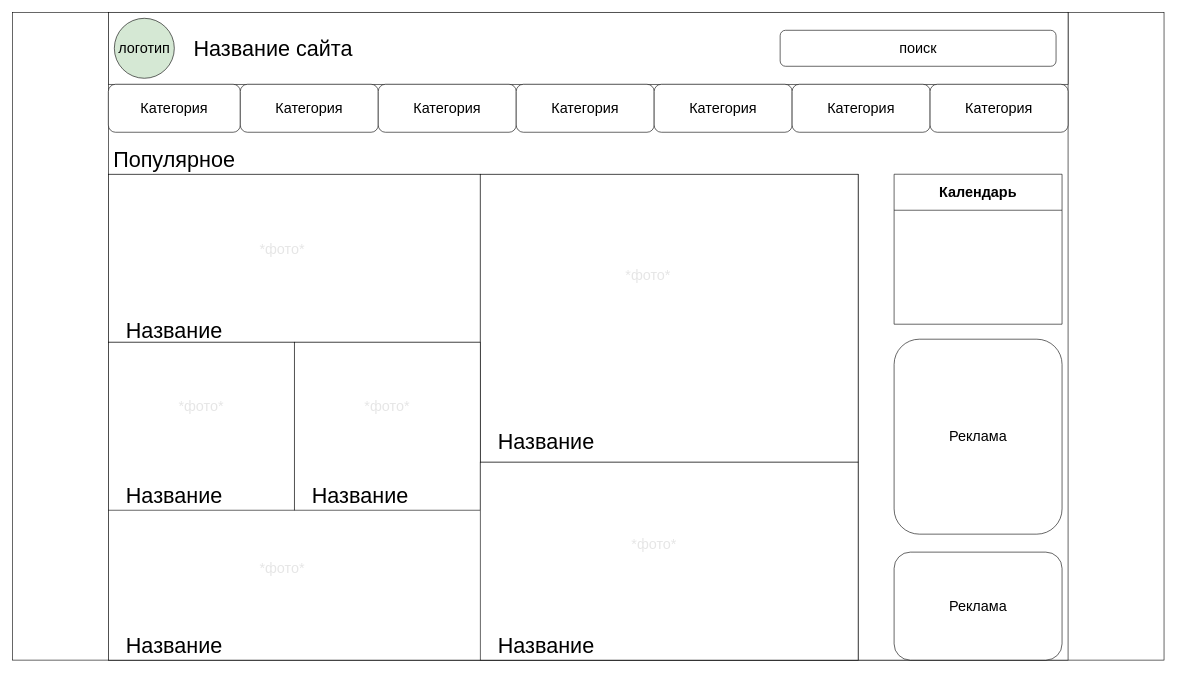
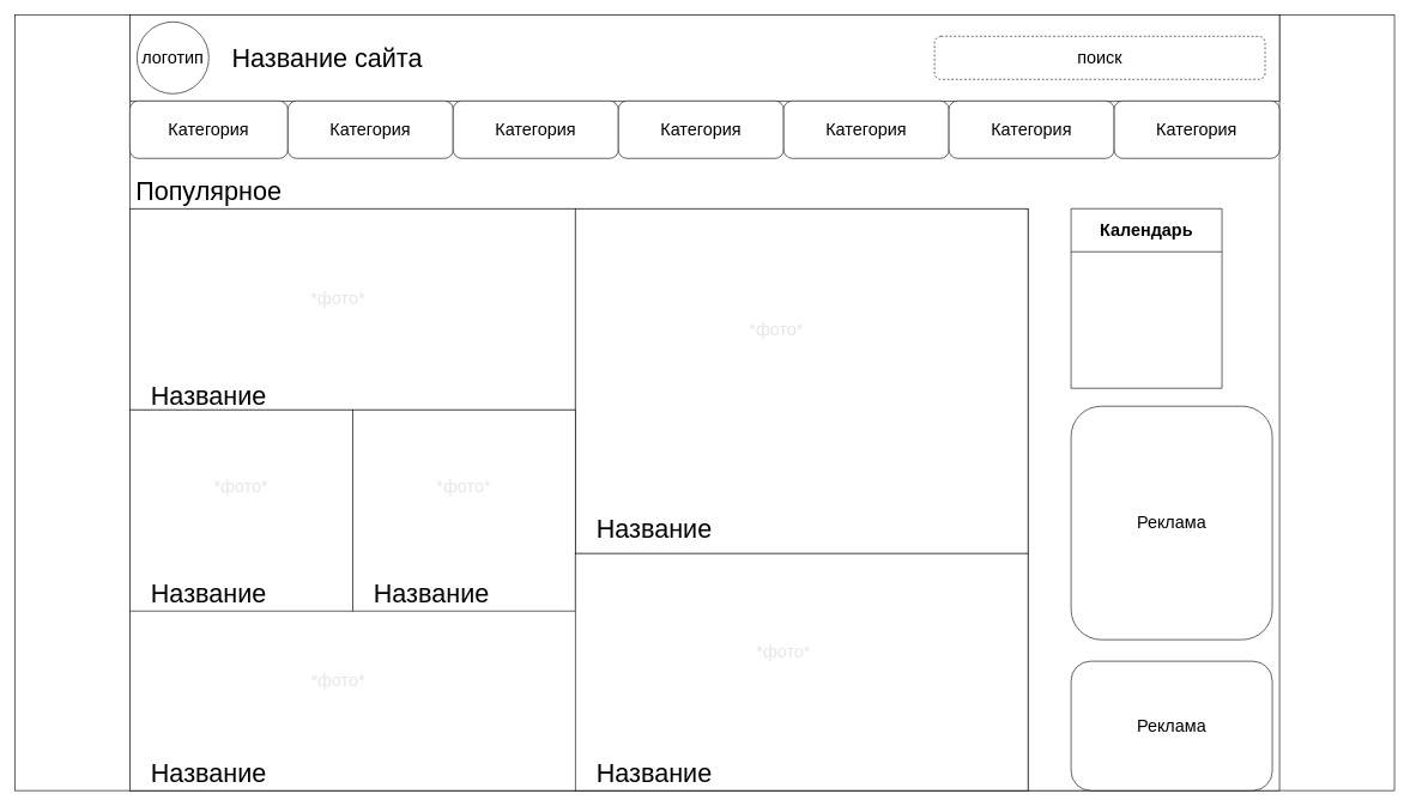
  <mxCell id="0" />
  <mxCell id="1" parent="0" />
  <mxCell id="2" value="" style="rounded=0;whiteSpace=wrap;html=1;" vertex="1" parent="1"><mxGeometry x="20" y="20" width="1920" height="1080" as="geometry" /></mxCell>
  <mxCell id="3" value="" style="rounded=0;whiteSpace=wrap;html=1;" vertex="1" parent="1"><mxGeometry y="20" width="1600" height="1080" as="geometry" x="180" /></mxCell>
  <mxCell id="4" value="" style="rounded=0;whiteSpace=wrap;html=1;" vertex="1" parent="1"><mxGeometry y="20" width="1600" height="120" as="geometry" x="180" /></mxCell>
- <mxCell id="5" value="&lt;font style=&quot;font-size: 24px;&quot;&gt;логотип&lt;/font&gt;" style="ellipse;whiteSpace=wrap;html=1;aspect=fixed;fillColor=#d5e8d4;" vertex="1" parent="1"><mxGeometry x="190" y="30" width="100" height="100" as="geometry" /></mxCell>
+ <mxCell id="5" value="&lt;font style=&quot;font-size: 24px;&quot;&gt;логотип&lt;/font&gt;" style="ellipse;whiteSpace=wrap;html=1;aspect=fixed;" vertex="1" parent="1"><mxGeometry x="190" y="30" width="100" height="100" as="geometry" /></mxCell>
  <mxCell id="6" value="&lt;font style=&quot;font-size: 36px;&quot;&gt;Название сайта&lt;/font&gt;" style="text;html=1;align=center;verticalAlign=middle;whiteSpace=wrap;rounded=0;" vertex="1" parent="1"><mxGeometry x="310" y="65" width="290" height="30" as="geometry" /></mxCell>
- <mxCell id="7" value="&lt;font style=&quot;font-size: 24px;&quot;&gt;поиск&lt;/font&gt;" style="rounded=1;whiteSpace=wrap;html=1;" vertex="1" parent="1"><mxGeometry x="1300" y="50" width="460" height="60" as="geometry" /></mxCell>
+ <mxCell id="7" value="&lt;font style=&quot;font-size: 24px;&quot;&gt;поиск&lt;/font&gt;" style="rounded=1;whiteSpace=wrap;html=1;dashed=1;" vertex="1" parent="1"><mxGeometry x="1300" y="50" width="460" height="60" as="geometry" /></mxCell>
  <mxCell id="8" value="&lt;font style=&quot;font-size: 24px;&quot;&gt;Категория&lt;/font&gt;" style="rounded=1;whiteSpace=wrap;html=1;" vertex="1" parent="1"><mxGeometry y="140" width="220" height="80" as="geometry" x="180" /></mxCell>
  <mxCell id="9" value="&lt;span style=&quot;font-size: 24px;&quot;&gt;Категория&lt;/span&gt;" style="rounded=1;whiteSpace=wrap;html=1;" vertex="1" parent="1"><mxGeometry x="400" y="140" width="230" height="80" as="geometry" /></mxCell>
  <mxCell id="10" value="&lt;span style=&quot;font-size: 24px;&quot;&gt;Категория&lt;/span&gt;" style="rounded=1;whiteSpace=wrap;html=1;" vertex="1" parent="1"><mxGeometry x="630" y="140" width="230" height="80" as="geometry" /></mxCell>
  <mxCell id="11" value="&lt;span style=&quot;font-size: 24px;&quot;&gt;Категория&lt;/span&gt;" style="rounded=1;whiteSpace=wrap;html=1;" vertex="1" parent="1"><mxGeometry x="860" y="140" width="230" height="80" as="geometry" /></mxCell>
  <mxCell id="12" value="&lt;span style=&quot;font-size: 24px;&quot;&gt;Категория&lt;/span&gt;" style="rounded=1;whiteSpace=wrap;html=1;" vertex="1" parent="1"><mxGeometry x="1090" y="140" width="230" height="80" as="geometry" /></mxCell>
  <mxCell id="13" value="&lt;span style=&quot;font-size: 24px;&quot;&gt;Категория&lt;/span&gt;" style="rounded=1;whiteSpace=wrap;html=1;" vertex="1" parent="1"><mxGeometry x="1320" y="140" width="230" height="80" as="geometry" /></mxCell>
  <mxCell id="14" value="&lt;span style=&quot;font-size: 24px;&quot;&gt;Категория&lt;/span&gt;" style="rounded=1;whiteSpace=wrap;html=1;" vertex="1" parent="1"><mxGeometry x="1550" y="140" width="230" height="80" as="geometry" /></mxCell>
  <mxCell id="15" value="&lt;font style=&quot;font-size: 36px;&quot;&gt;Популярное&lt;/font&gt;" style="text;html=1;align=center;verticalAlign=middle;whiteSpace=wrap;rounded=0;" vertex="1" parent="1"><mxGeometry x="200" y="250" width="180" height="30" as="geometry" /></mxCell>
- <mxCell id="16" value="&lt;font style=&quot;font-size: 24px;&quot;&gt;Календарь&lt;/font&gt;" style="swimlane;whiteSpace=wrap;html=1;startSize=60;" vertex="1" parent="1"><mxGeometry x="1490" y="290" width="280" height="250" as="geometry" /></mxCell>
+ <mxCell id="16" value="&lt;font style=&quot;font-size: 24px;&quot;&gt;Календарь&lt;/font&gt;" style="swimlane;whiteSpace=wrap;html=1;startSize=60;" vertex="1" parent="1"><mxGeometry x="1490" y="290" width="210" height="250" as="geometry" /></mxCell>
  <mxCell id="17" value="&lt;font style=&quot;font-size: 24px;&quot;&gt;Реклама&lt;/font&gt;" style="rounded=1;whiteSpace=wrap;html=1;" vertex="1" parent="1"><mxGeometry x="1490" y="565" width="280" height="325" as="geometry" /></mxCell>
  <mxCell id="18" value="&lt;font style=&quot;font-size: 24px;&quot;&gt;Реклама&lt;/font&gt;" style="rounded=1;whiteSpace=wrap;html=1;" vertex="1" parent="1"><mxGeometry x="1490" y="920" width="280" height="180" as="geometry" /></mxCell>
  <mxCell id="19" value="" style="rounded=0;whiteSpace=wrap;html=1;" vertex="1" parent="1"><mxGeometry y="290" width="1250" height="810" as="geometry" x="180" /></mxCell>
  <mxCell id="20" value="" style="rounded=0;whiteSpace=wrap;html=1;" vertex="1" parent="1"><mxGeometry y="290" width="620" height="280" as="geometry" x="180" /></mxCell>
  <mxCell id="21" value="" style="rounded=0;whiteSpace=wrap;html=1;" vertex="1" parent="1"><mxGeometry x="800" y="290" width="630" height="480" as="geometry" /></mxCell>
  <mxCell id="22" value="" style="rounded=0;whiteSpace=wrap;html=1;" vertex="1" parent="1"><mxGeometry y="570" width="310" height="280" as="geometry" x="180" /></mxCell>
  <mxCell id="23" value="" style="rounded=0;whiteSpace=wrap;html=1;" vertex="1" parent="1"><mxGeometry x="490" y="570" width="310" height="280" as="geometry" /></mxCell>
  <mxCell id="24" value="" style="rounded=0;whiteSpace=wrap;html=1;" vertex="1" parent="1"><mxGeometry x="800" y="770" width="630" height="330" as="geometry" /></mxCell>
  <mxCell id="25" value="&lt;font style=&quot;font-size: 36px;&quot;&gt;Название&lt;/font&gt;" style="text;html=1;align=center;verticalAlign=middle;whiteSpace=wrap;rounded=0;" vertex="1" parent="1"><mxGeometry x="800" y="720" width="220" height="30" as="geometry" /></mxCell>
  <mxCell id="26" value="&lt;font style=&quot;font-size: 36px;&quot;&gt;Название&lt;/font&gt;" style="text;html=1;align=center;verticalAlign=middle;whiteSpace=wrap;rounded=0;" vertex="1" parent="1"><mxGeometry y="1060" width="220" height="30" as="geometry" x="180" /></mxCell>
  <mxCell id="27" value="&lt;font style=&quot;font-size: 36px;&quot;&gt;Название&lt;/font&gt;" style="text;html=1;align=center;verticalAlign=middle;whiteSpace=wrap;rounded=0;" vertex="1" parent="1"><mxGeometry y="535" width="220" height="30" as="geometry" x="180" /></mxCell>
  <mxCell id="28" value="&lt;font style=&quot;font-size: 36px;&quot;&gt;Название&lt;/font&gt;" style="text;html=1;align=center;verticalAlign=middle;whiteSpace=wrap;rounded=0;" vertex="1" parent="1"><mxGeometry y="810" width="220" height="30" as="geometry" x="180" /></mxCell>
  <mxCell id="29" value="&lt;font style=&quot;font-size: 36px;&quot;&gt;Название&lt;/font&gt;" style="text;html=1;align=center;verticalAlign=middle;whiteSpace=wrap;rounded=0;" vertex="1" parent="1"><mxGeometry x="490" y="810" width="220" height="30" as="geometry" /></mxCell>
  <mxCell id="30" value="&lt;font style=&quot;font-size: 36px;&quot;&gt;Название&lt;/font&gt;" style="text;html=1;align=center;verticalAlign=middle;whiteSpace=wrap;rounded=0;" vertex="1" parent="1"><mxGeometry x="800" y="1060" width="220" height="30" as="geometry" /></mxCell>
  <mxCell id="31" value="&lt;font color=&quot;#e6e6e6&quot; style=&quot;font-size: 24px;&quot;&gt;*фото*&lt;/font&gt;" style="text;html=1;align=center;verticalAlign=middle;whiteSpace=wrap;rounded=0;" vertex="1" parent="1"><mxGeometry x="930" y="400" width="300" height="115" as="geometry" /></mxCell>
  <mxCell id="32" value="&lt;font color=&quot;#e6e6e6&quot; style=&quot;font-size: 24px;&quot;&gt;*фото*&lt;/font&gt;" style="text;html=1;align=center;verticalAlign=middle;whiteSpace=wrap;rounded=0;" vertex="1" parent="1"><mxGeometry x="320" y="357.5" width="300" height="115" as="geometry" /></mxCell>
  <mxCell id="33" value="&lt;font color=&quot;#e6e6e6&quot; style=&quot;font-size: 24px;&quot;&gt;*фото*&lt;/font&gt;" style="text;html=1;align=center;verticalAlign=middle;whiteSpace=wrap;rounded=0;" vertex="1" parent="1"><mxGeometry x="185" y="620" width="300" height="115" as="geometry" /></mxCell>
  <mxCell id="34" value="&lt;font color=&quot;#e6e6e6&quot; style=&quot;font-size: 24px;&quot;&gt;*фото*&lt;/font&gt;" style="text;html=1;align=center;verticalAlign=middle;whiteSpace=wrap;rounded=0;" vertex="1" parent="1"><mxGeometry x="495" y="620" width="300" height="115" as="geometry" /></mxCell>
  <mxCell id="35" value="&lt;font color=&quot;#e6e6e6&quot; style=&quot;font-size: 24px;&quot;&gt;*фото*&lt;/font&gt;" style="text;html=1;align=center;verticalAlign=middle;whiteSpace=wrap;rounded=0;" vertex="1" parent="1"><mxGeometry x="940" y="850" width="300" height="115" as="geometry" /></mxCell>
  <mxCell id="36" value="&lt;font color=&quot;#e6e6e6&quot; style=&quot;font-size: 24px;&quot;&gt;*фото*&lt;/font&gt;" style="text;html=1;align=center;verticalAlign=middle;whiteSpace=wrap;rounded=0;" vertex="1" parent="1"><mxGeometry x="320" y="890" width="300" height="115" as="geometry" /></mxCell>
